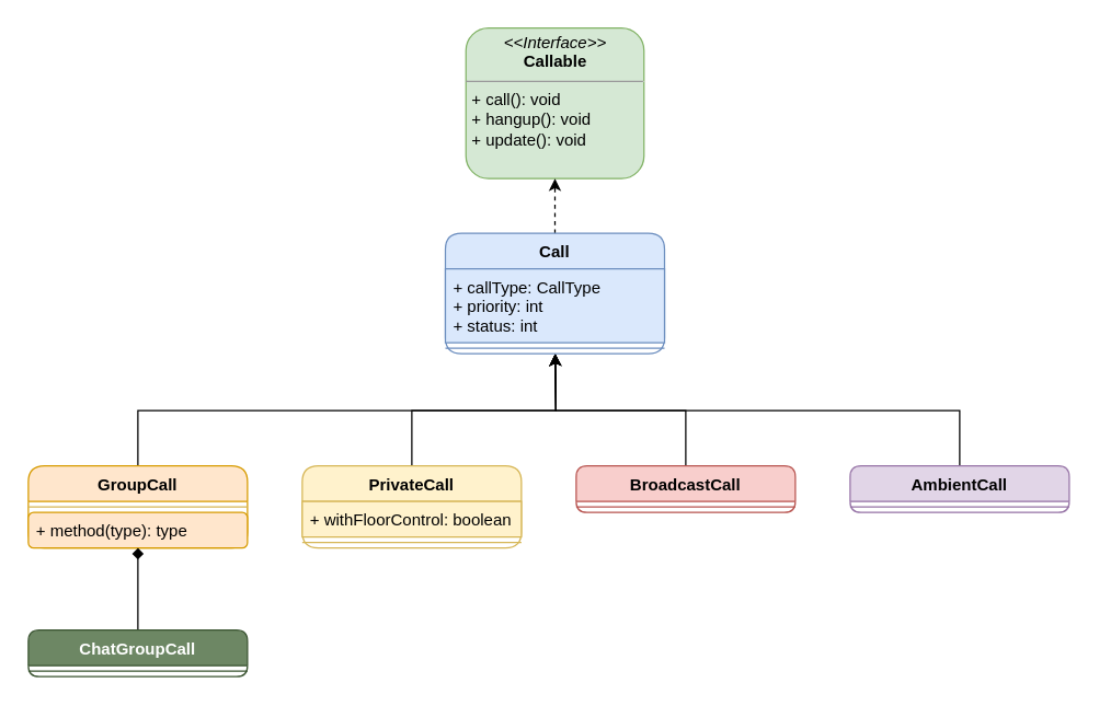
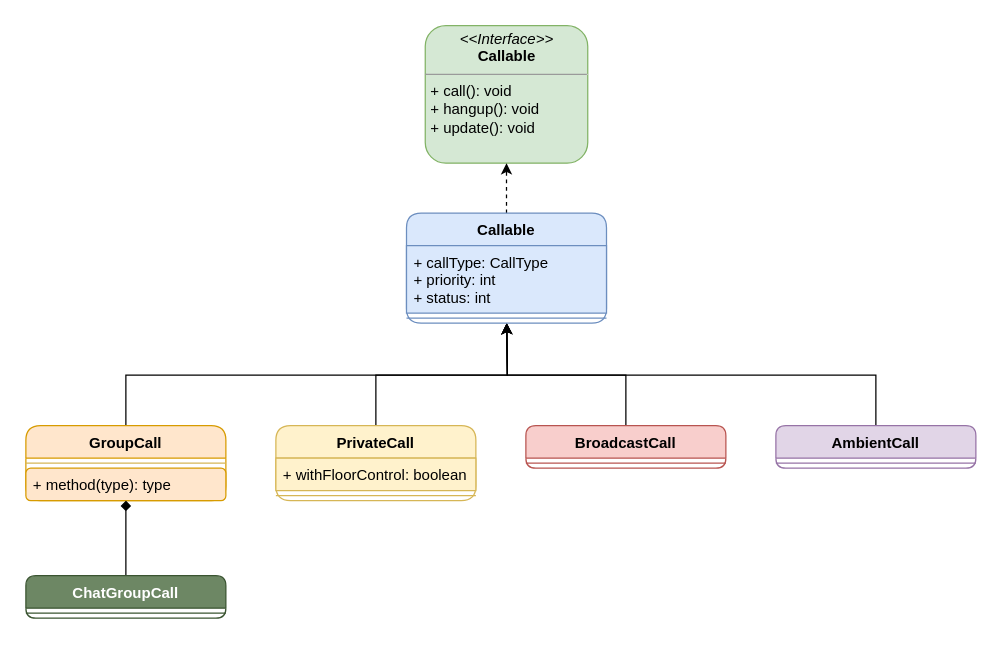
  <mxCell id="0" />
  <mxCell id="1" parent="0" />
  <mxCell id="2" value="&lt;p style=&quot;margin: 0px ; margin-top: 4px ; text-align: center&quot;&gt;&lt;i&gt;&amp;lt;&amp;lt;Interface&amp;gt;&amp;gt;&lt;/i&gt;&lt;br&gt;&lt;b&gt;Callable&lt;/b&gt;&lt;/p&gt;&lt;hr size=&quot;1&quot;&gt;&lt;p style=&quot;margin: 0px ; margin-left: 4px&quot;&gt;&lt;/p&gt;&lt;p style=&quot;margin: 0px ; margin-left: 4px&quot;&gt;+ call(): void&lt;br&gt;+ hangup(): void&lt;/p&gt;&lt;p style=&quot;margin: 0px ; margin-left: 4px&quot;&gt;+ update(): void&lt;/p&gt;" style="verticalAlign=top;align=left;overflow=fill;fontSize=12;fontFamily=Helvetica;html=1;fillColor=#d5e8d4;strokeColor=#82b366;rounded=1;" vertex="1" parent="1"><mxGeometry x="339.5" y="20" width="130" height="110" as="geometry" /></mxCell>
  <mxCell id="3" style="edgeStyle=orthogonalEdgeStyle;rounded=0;orthogonalLoop=1;jettySize=auto;html=1;exitX=0.5;exitY=0;exitDx=0;exitDy=0;" edge="1" parent="1" source="4"><mxGeometry relative="1" as="geometry"><mxPoint x="404.667" y="258" as="targetPoint" /></mxGeometry></mxCell>
  <mxCell id="4" value="GroupCall&#10;" style="swimlane;fontStyle=1;align=center;verticalAlign=top;childLayout=stackLayout;horizontal=1;startSize=26;horizontalStack=0;resizeParent=1;resizeParentMax=0;resizeLast=0;collapsible=1;marginBottom=0;fillColor=#ffe6cc;strokeColor=#d79b00;rounded=1;swimlaneLine=1;glass=0;comic=0;" vertex="1" parent="1"><mxGeometry x="20" y="340" width="160" height="60" as="geometry" /></mxCell>
  <mxCell id="5" value="" style="line;strokeWidth=1;fillColor=#fff2cc;align=left;verticalAlign=middle;spacingTop=-1;spacingLeft=3;spacingRight=3;rotatable=0;labelPosition=right;points=[];portConstraint=eastwest;strokeColor=#d6b656;" vertex="1" parent="4"><mxGeometry y="26" width="160" height="8" as="geometry" /></mxCell>
  <mxCell id="6" value="+ method(type): type" style="text;strokeColor=#d79b00;fillColor=#ffe6cc;align=left;verticalAlign=top;spacingLeft=4;spacingRight=4;overflow=hidden;rotatable=0;points=[[0,0.5],[1,0.5]];portConstraint=eastwest;rounded=1;" vertex="1" parent="4"><mxGeometry y="34" width="160" height="26" as="geometry" /></mxCell>
  <mxCell id="7" style="edgeStyle=orthogonalEdgeStyle;rounded=0;orthogonalLoop=1;jettySize=auto;html=1;exitX=0.5;exitY=0;exitDx=0;exitDy=0;" edge="1" parent="1" source="8"><mxGeometry relative="1" as="geometry"><mxPoint x="404.667" y="258" as="targetPoint" /></mxGeometry></mxCell>
  <mxCell id="8" value="PrivateCall" style="swimlane;fontStyle=1;align=center;verticalAlign=top;childLayout=stackLayout;horizontal=1;startSize=26;horizontalStack=0;resizeParent=1;resizeParentMax=0;resizeLast=0;collapsible=1;marginBottom=0;fillColor=#fff2cc;strokeColor=#d6b656;rounded=1;swimlaneLine=1;glass=0;comic=0;" vertex="1" parent="1"><mxGeometry x="220" y="340" width="160" height="60" as="geometry" /></mxCell>
  <mxCell id="9" value="+ withFloorControl: boolean" style="text;strokeColor=#d6b656;fillColor=#fff2cc;align=left;verticalAlign=top;spacingLeft=4;spacingRight=4;overflow=hidden;rotatable=0;points=[[0,0.5],[1,0.5]];portConstraint=eastwest;" vertex="1" parent="8"><mxGeometry y="26" width="160" height="26" as="geometry" /></mxCell>
  <mxCell id="10" value="" style="line;strokeWidth=1;fillColor=#fff2cc;align=left;verticalAlign=middle;spacingTop=-1;spacingLeft=3;spacingRight=3;rotatable=0;labelPosition=right;points=[];portConstraint=eastwest;strokeColor=#d6b656;" vertex="1" parent="8"><mxGeometry y="52" width="160" height="8" as="geometry" /></mxCell>
  <mxCell id="11" style="edgeStyle=orthogonalEdgeStyle;rounded=0;orthogonalLoop=1;jettySize=auto;html=1;exitX=0.5;exitY=0;exitDx=0;exitDy=0;" edge="1" parent="1" source="12"><mxGeometry relative="1" as="geometry"><mxPoint x="404.667" y="258" as="targetPoint" /></mxGeometry></mxCell>
  <mxCell id="12" value="BroadcastCall" style="swimlane;fontStyle=1;align=center;verticalAlign=top;childLayout=stackLayout;horizontal=1;startSize=26;horizontalStack=0;resizeParent=1;resizeParentMax=0;resizeLast=0;collapsible=1;marginBottom=0;fillColor=#f8cecc;strokeColor=#b85450;rounded=1;swimlaneLine=1;glass=0;comic=0;" vertex="1" parent="1"><mxGeometry x="420" y="340" width="160" height="34" as="geometry" /></mxCell>
  <mxCell id="13" value="" style="line;strokeWidth=1;fillColor=#f8cecc;align=left;verticalAlign=middle;spacingTop=-1;spacingLeft=3;spacingRight=3;rotatable=0;labelPosition=right;points=[];portConstraint=eastwest;strokeColor=#b85450;" vertex="1" parent="12"><mxGeometry y="26" width="160" height="8" as="geometry" /></mxCell>
  <mxCell id="14" style="edgeStyle=orthogonalEdgeStyle;rounded=0;orthogonalLoop=1;jettySize=auto;html=1;exitX=0.5;exitY=0;exitDx=0;exitDy=0;endArrow=diamond;" edge="1" parent="1" source="15" target="4"><mxGeometry relative="1" as="geometry" /></mxCell>
  <mxCell id="15" value="ChatGroupCall" style="swimlane;fontStyle=1;align=center;verticalAlign=top;childLayout=stackLayout;horizontal=1;startSize=26;horizontalStack=0;resizeParent=1;resizeParentMax=0;resizeLast=0;collapsible=1;marginBottom=0;fillColor=#6d8764;strokeColor=#3A5431;fontColor=#ffffff;rounded=1;swimlaneLine=1;glass=0;comic=0;" vertex="1" parent="1"><mxGeometry x="20" y="460" width="160" height="34" as="geometry" /></mxCell>
  <mxCell id="16" value="" style="line;strokeWidth=1;fillColor=#6d8764;align=left;verticalAlign=middle;spacingTop=-1;spacingLeft=3;spacingRight=3;rotatable=0;labelPosition=right;points=[];portConstraint=eastwest;strokeColor=#3A5431;fontColor=#ffffff;" vertex="1" parent="15"><mxGeometry y="26" width="160" height="8" as="geometry" /></mxCell>
  <mxCell id="17" style="edgeStyle=orthogonalEdgeStyle;rounded=0;orthogonalLoop=1;jettySize=auto;html=1;exitX=0.5;exitY=0;exitDx=0;exitDy=0;" edge="1" parent="1" source="18"><mxGeometry relative="1" as="geometry"><mxPoint x="404.667" y="258" as="targetPoint" /></mxGeometry></mxCell>
  <mxCell id="18" value="AmbientCall" style="swimlane;fontStyle=1;align=center;verticalAlign=top;childLayout=stackLayout;horizontal=1;startSize=26;horizontalStack=0;resizeParent=1;resizeParentMax=0;resizeLast=0;collapsible=1;marginBottom=0;fillColor=#e1d5e7;strokeColor=#9673a6;rounded=1;swimlaneLine=1;glass=0;comic=0;" vertex="1" parent="1"><mxGeometry x="620" y="340" width="160" height="34" as="geometry" /></mxCell>
  <mxCell id="19" value="" style="line;strokeWidth=1;fillColor=#e1d5e7;align=left;verticalAlign=middle;spacingTop=-1;spacingLeft=3;spacingRight=3;rotatable=0;labelPosition=right;points=[];portConstraint=eastwest;strokeColor=#9673a6;" vertex="1" parent="18"><mxGeometry y="26" width="160" height="8" as="geometry" /></mxCell>
  <mxCell id="20" style="edgeStyle=orthogonalEdgeStyle;rounded=0;orthogonalLoop=1;jettySize=auto;html=1;exitX=0.5;exitY=0;exitDx=0;exitDy=0;entryX=0.5;entryY=1;entryDx=0;entryDy=0;dashed=1;" edge="1" parent="1" source="21" target="2"><mxGeometry relative="1" as="geometry" /></mxCell>
- <mxCell id="21" value="Call" style="swimlane;fontStyle=1;align=center;verticalAlign=top;childLayout=stackLayout;horizontal=1;startSize=26;horizontalStack=0;resizeParent=1;resizeParentMax=0;resizeLast=0;collapsible=1;marginBottom=0;fillColor=#dae8fc;strokeColor=#6c8ebf;rounded=1;" vertex="1" parent="1"><mxGeometry x="324.5" y="170" width="160" height="88" as="geometry" /></mxCell>
+ <mxCell id="21" value="Callable" style="swimlane;fontStyle=1;align=center;verticalAlign=top;childLayout=stackLayout;horizontal=1;startSize=26;horizontalStack=0;resizeParent=1;resizeParentMax=0;resizeLast=0;collapsible=1;marginBottom=0;fillColor=#dae8fc;strokeColor=#6c8ebf;rounded=1;" vertex="1" parent="1"><mxGeometry x="324.5" y="170" width="160" height="88" as="geometry" /></mxCell>
  <mxCell id="22" value="+ callType: CallType&#10;+ priority: int&#10;+ status: int" style="text;strokeColor=#6c8ebf;fillColor=#dae8fc;align=left;verticalAlign=top;spacingLeft=4;spacingRight=4;overflow=hidden;rotatable=0;points=[[0,0.5],[1,0.5]];portConstraint=eastwest;" vertex="1" parent="21"><mxGeometry y="26" width="160" height="54" as="geometry" /></mxCell>
  <mxCell id="23" value="" style="line;strokeWidth=1;fillColor=#dae8fc;align=left;verticalAlign=middle;spacingTop=-1;spacingLeft=3;spacingRight=3;rotatable=0;labelPosition=right;points=[];portConstraint=eastwest;strokeColor=#6c8ebf;" vertex="1" parent="21"><mxGeometry y="80" width="160" height="8" as="geometry" /></mxCell>
